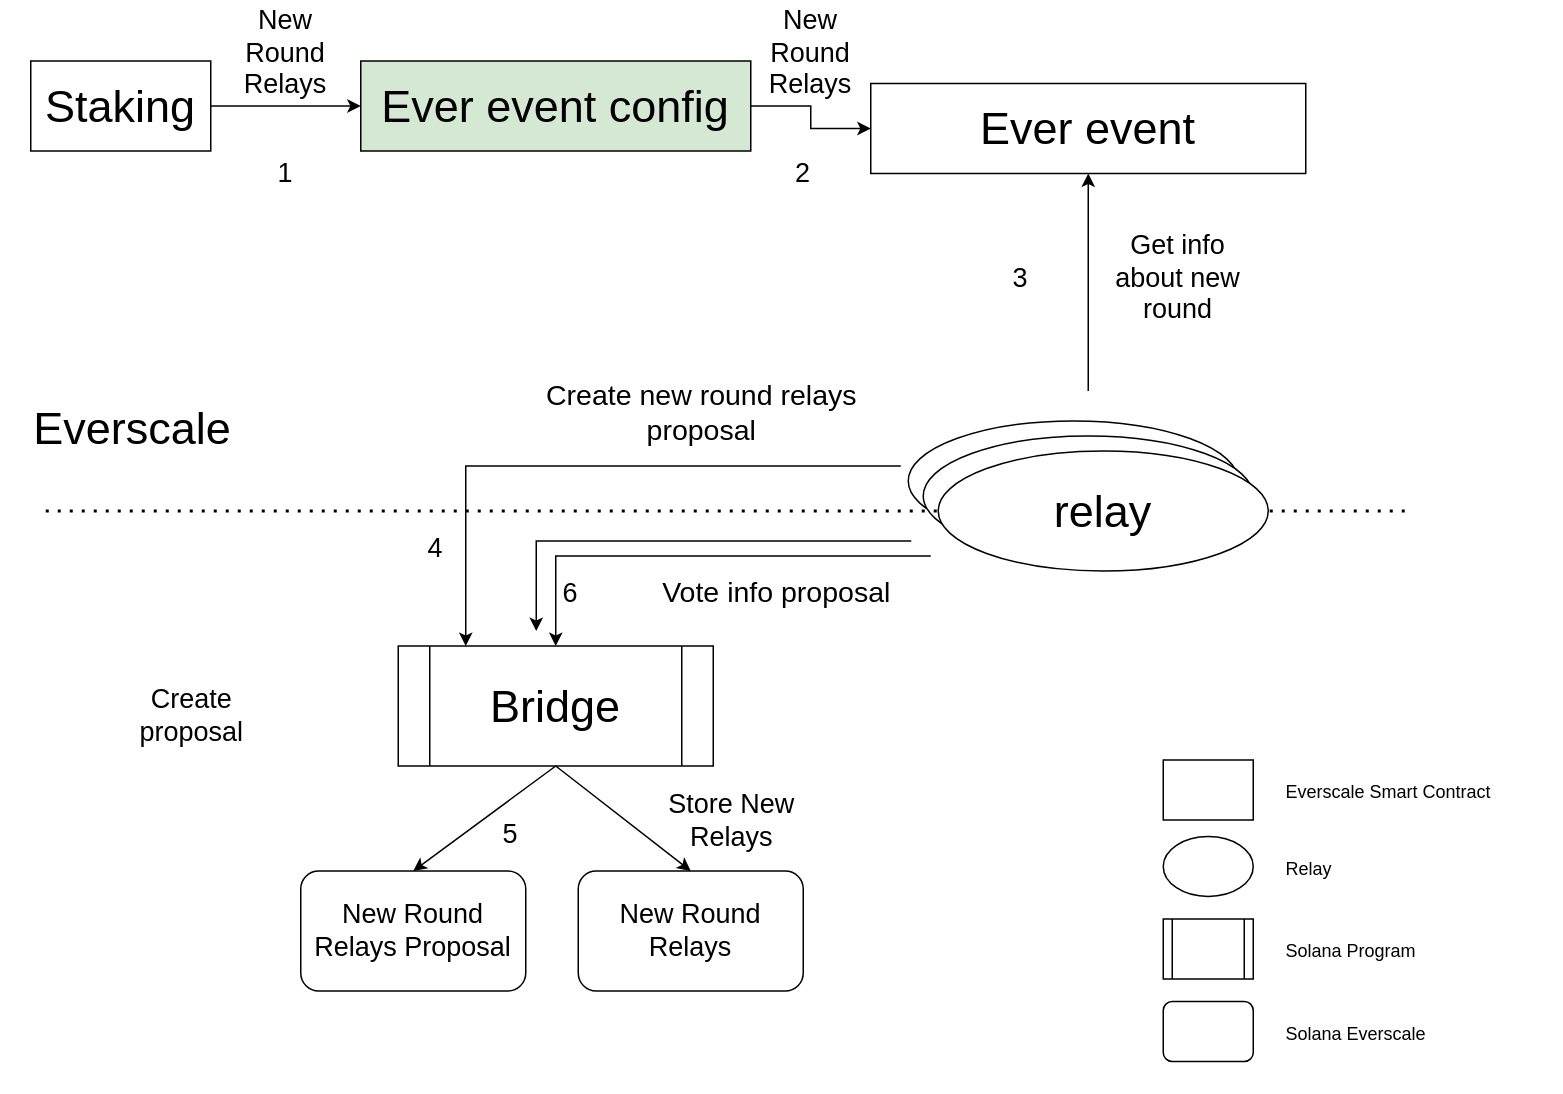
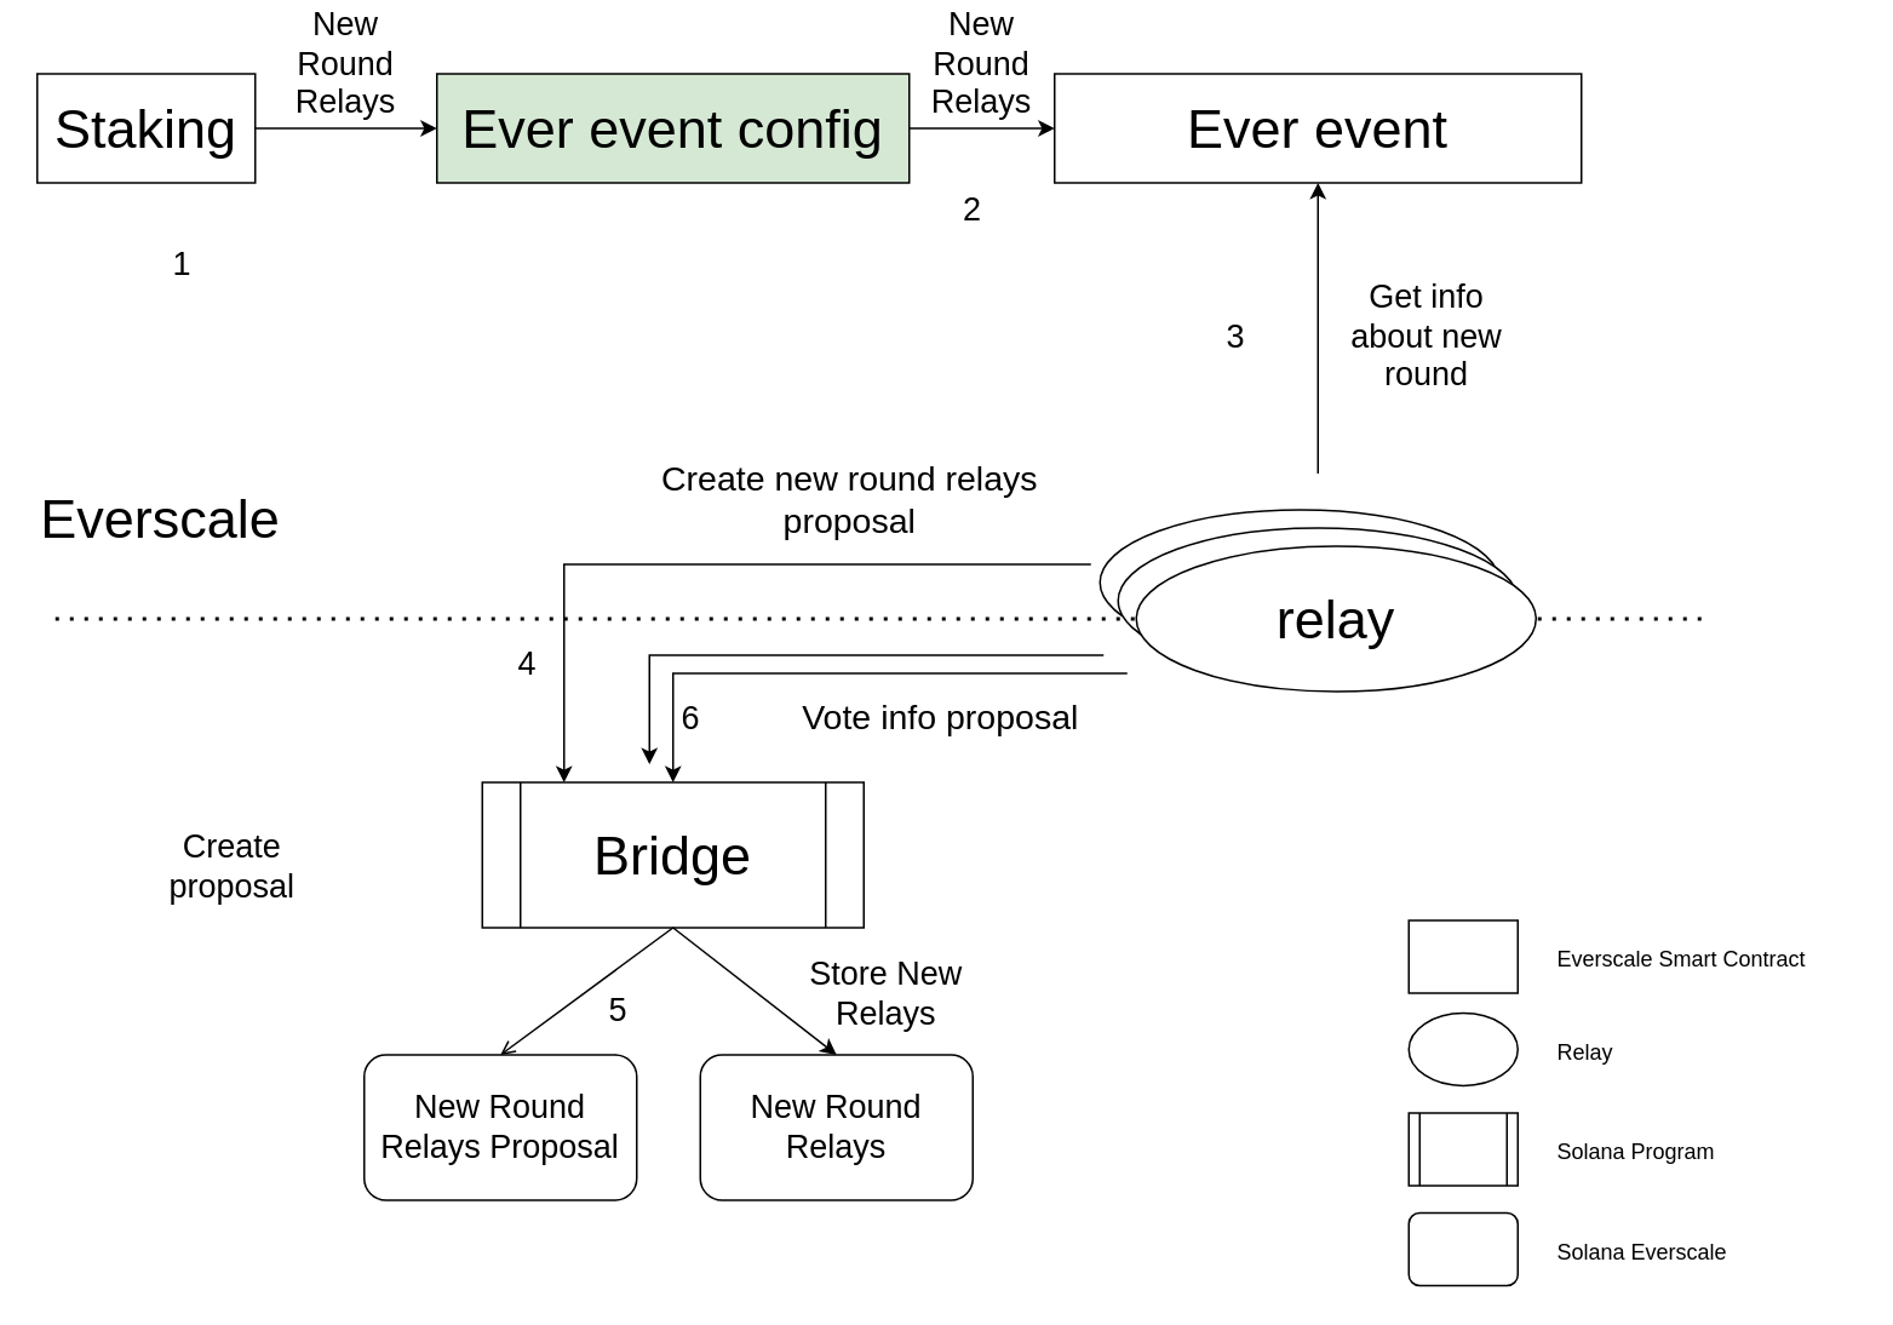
  <mxCell id="0" />
  <mxCell id="1" parent="0" />
  <mxCell id="2" value="&lt;font style=&quot;font-size: 30px&quot;&gt;Bridge&lt;/font&gt;" style="shape=process;whiteSpace=wrap;html=1;backgroundOutline=1;" parent="1" vertex="1"><mxGeometry x="265" y="430" width="210" height="80" as="geometry" /></mxCell>
  <mxCell id="3" style="edgeStyle=orthogonalEdgeStyle;rounded=0;orthogonalLoop=1;jettySize=auto;html=1;entryX=0;entryY=0.5;entryDx=0;entryDy=0;fontSize=30;" parent="1" source="4" target="7" edge="1"><mxGeometry relative="1" as="geometry" /></mxCell>
  <mxCell id="4" value="Staking" style="rounded=0;whiteSpace=wrap;html=1;fontSize=30;" parent="1" vertex="1"><mxGeometry x="20" y="40" width="120" height="60" as="geometry" /></mxCell>
- <mxCell id="5" value="Ever event" style="rounded=0;whiteSpace=wrap;html=1;fontSize=30;" parent="1" vertex="1"><mxGeometry x="580" y="55" width="290" height="60" as="geometry" /></mxCell>
+ <mxCell id="5" value="Ever event" style="rounded=0;whiteSpace=wrap;html=1;fontSize=30;" parent="1" vertex="1"><mxGeometry x="580" y="40" width="290" height="60" as="geometry" /></mxCell>
  <mxCell id="6" style="edgeStyle=orthogonalEdgeStyle;rounded=0;orthogonalLoop=1;jettySize=auto;html=1;entryX=0;entryY=0.5;entryDx=0;entryDy=0;fontSize=30;" parent="1" source="7" target="5" edge="1"><mxGeometry relative="1" as="geometry" /></mxCell>
  <mxCell id="7" value="Ever event config" style="rounded=0;whiteSpace=wrap;html=1;fontSize=30;fillColor=#d5e8d4;" parent="1" vertex="1"><mxGeometry x="240" y="40" width="260" height="60" as="geometry" /></mxCell>
  <mxCell id="8" value="relay" style="ellipse;whiteSpace=wrap;html=1;fontSize=30;" parent="1" vertex="1"><mxGeometry x="605" y="280" width="220" height="80" as="geometry" /></mxCell>
  <mxCell id="9" value="relay" style="ellipse;whiteSpace=wrap;html=1;fontSize=30;" parent="1" vertex="1"><mxGeometry x="615" y="290" width="220" height="80" as="geometry" /></mxCell>
  <mxCell id="10" style="edgeStyle=orthogonalEdgeStyle;rounded=0;orthogonalLoop=1;jettySize=auto;html=1;fontSize=30;" parent="1" target="2" edge="1"><mxGeometry relative="1" as="geometry"><mxPoint x="600" y="310" as="sourcePoint" /><Array as="points"><mxPoint x="310" y="310" /></Array></mxGeometry></mxCell>
  <mxCell id="11" value="" style="endArrow=none;dashed=1;html=1;dashPattern=1 3;strokeWidth=2;rounded=0;fontSize=30;" parent="1" edge="1"><mxGeometry width="50" height="50" relative="1" as="geometry"><mxPoint x="30" y="340" as="sourcePoint" /><mxPoint x="940" y="340" as="targetPoint" /></mxGeometry></mxCell>
  <mxCell id="12" value="Everscale" style="text;html=1;strokeColor=none;fillColor=none;align=center;verticalAlign=middle;whiteSpace=wrap;rounded=0;fontSize=30;" parent="1" vertex="1"><mxGeometry x="58" y="270" width="60" height="30" as="geometry" /></mxCell>
  <mxCell id="13" value="&lt;font style=&quot;font-size: 18px&quot;&gt;New Round Relays&lt;/font&gt;" style="text;html=1;strokeColor=none;fillColor=none;align=center;verticalAlign=middle;whiteSpace=wrap;rounded=0;" parent="1" vertex="1"><mxGeometry x="160" y="20" width="60" height="30" as="geometry" /></mxCell>
  <mxCell id="14" value="" style="endArrow=classic;html=1;rounded=0;entryX=0.5;entryY=1;entryDx=0;entryDy=0;" parent="1" target="5" edge="1"><mxGeometry width="50" height="50" relative="1" as="geometry"><mxPoint x="725" y="260" as="sourcePoint" /><mxPoint x="725" y="190" as="targetPoint" /></mxGeometry></mxCell>
  <mxCell id="15" value="&lt;font style=&quot;font-size: 18px&quot;&gt;New Round Relays&lt;/font&gt;" style="text;html=1;strokeColor=none;fillColor=none;align=center;verticalAlign=middle;whiteSpace=wrap;rounded=0;" parent="1" vertex="1"><mxGeometry x="510" y="20" width="60" height="30" as="geometry" /></mxCell>
  <mxCell id="16" value="&lt;span style=&quot;font-size: 18px&quot;&gt;Get info about new round&lt;br&gt;&lt;/span&gt;" style="text;html=1;strokeColor=none;fillColor=none;align=center;verticalAlign=middle;whiteSpace=wrap;rounded=0;" parent="1" vertex="1"><mxGeometry x="740" y="170" width="90" height="30" as="geometry" /></mxCell>
  <mxCell id="17" value="&lt;span style=&quot;font-size: 19px&quot;&gt;Create new round relays proposal&lt;/span&gt;" style="text;html=1;strokeColor=none;fillColor=none;align=center;verticalAlign=middle;whiteSpace=wrap;rounded=0;" parent="1" vertex="1"><mxGeometry x="360" y="260" width="215" height="30" as="geometry" /></mxCell>
  <mxCell id="18" value="New Round Relays" style="rounded=1;whiteSpace=wrap;html=1;fontSize=18;strokeWidth=1;" parent="1" vertex="1"><mxGeometry x="385" y="580" width="150" height="80" as="geometry" /></mxCell>
  <mxCell id="19" value="" style="endArrow=classic;html=1;rounded=0;fontSize=18;exitX=0.5;exitY=1;exitDx=0;exitDy=0;entryX=0.5;entryY=0;entryDx=0;entryDy=0;" parent="1" source="2" target="18" edge="1"><mxGeometry width="50" height="50" relative="1" as="geometry"><mxPoint x="360" y="570" as="sourcePoint" /><mxPoint x="410" y="520" as="targetPoint" /></mxGeometry></mxCell>
  <mxCell id="20" value="&lt;font style=&quot;font-size: 18px&quot;&gt;Store New Relays&lt;/font&gt;" style="text;html=1;strokeColor=none;fillColor=none;align=center;verticalAlign=middle;whiteSpace=wrap;rounded=0;" parent="1" vertex="1"><mxGeometry x="440" y="532" width="95" height="30" as="geometry" /></mxCell>
  <mxCell id="21" value="" style="rounded=0;whiteSpace=wrap;html=1;fontSize=18;strokeWidth=1;" parent="1" vertex="1"><mxGeometry x="775" y="506" width="60" height="40" as="geometry" /></mxCell>
  <mxCell id="22" value="" style="rounded=1;whiteSpace=wrap;html=1;fontSize=18;strokeWidth=1;" parent="1" vertex="1"><mxGeometry x="775" y="667" width="60" height="40" as="geometry" /></mxCell>
  <mxCell id="23" value="" style="ellipse;whiteSpace=wrap;html=1;fontSize=18;strokeWidth=1;" parent="1" vertex="1"><mxGeometry x="775" y="557" width="60" height="40" as="geometry" /></mxCell>
  <mxCell id="24" value="" style="shape=process;whiteSpace=wrap;html=1;backgroundOutline=1;fontSize=18;strokeWidth=1;" parent="1" vertex="1"><mxGeometry x="775" y="612" width="60" height="40" as="geometry" /></mxCell>
  <mxCell id="25" value="&lt;font style=&quot;font-size: 12px&quot;&gt;Everscale Smart Contract&lt;/font&gt;" style="text;html=1;strokeColor=none;fillColor=none;align=left;verticalAlign=middle;whiteSpace=wrap;rounded=0;fontSize=18;" parent="1" vertex="1"><mxGeometry x="855" y="511" width="165" height="30" as="geometry" /></mxCell>
  <mxCell id="26" value="&lt;font style=&quot;font-size: 12px&quot;&gt;Relay&lt;/font&gt;" style="text;html=1;strokeColor=none;fillColor=none;align=left;verticalAlign=middle;whiteSpace=wrap;rounded=0;fontSize=18;" parent="1" vertex="1"><mxGeometry x="855" y="562" width="165" height="30" as="geometry" /></mxCell>
  <mxCell id="27" value="&lt;font style=&quot;font-size: 12px&quot;&gt;Solana Program&lt;/font&gt;" style="text;html=1;strokeColor=none;fillColor=none;align=left;verticalAlign=middle;whiteSpace=wrap;rounded=0;fontSize=18;" parent="1" vertex="1"><mxGeometry x="855" y="617" width="165" height="30" as="geometry" /></mxCell>
  <mxCell id="28" value="&lt;font style=&quot;font-size: 12px&quot;&gt;Solana Everscale&lt;/font&gt;" style="text;html=1;strokeColor=none;fillColor=none;align=left;verticalAlign=middle;whiteSpace=wrap;rounded=0;fontSize=18;" parent="1" vertex="1"><mxGeometry x="855" y="672" width="165" height="30" as="geometry" /></mxCell>
  <mxCell id="29" value="relay" style="ellipse;whiteSpace=wrap;html=1;fontSize=30;" parent="1" vertex="1"><mxGeometry x="625" y="300" width="220" height="80" as="geometry" /></mxCell>
- <mxCell id="30" value="&lt;font style=&quot;font-size: 18px&quot;&gt;1&lt;/font&gt;" style="text;html=1;strokeColor=none;fillColor=none;align=center;verticalAlign=middle;whiteSpace=wrap;rounded=0;" parent="1" vertex="1"><mxGeometry x="160" y="100" width="60" height="30" as="geometry" /></mxCell>
+ <mxCell id="30" value="&lt;font style=&quot;font-size: 18px&quot;&gt;1&lt;/font&gt;" style="text;html=1;strokeColor=none;fillColor=none;align=center;verticalAlign=middle;whiteSpace=wrap;rounded=0;" parent="1" vertex="1"><mxGeometry x="70" y="130" width="60" height="30" as="geometry" /></mxCell>
  <mxCell id="31" value="&lt;font style=&quot;font-size: 18px&quot;&gt;2&lt;/font&gt;" style="text;html=1;strokeColor=none;fillColor=none;align=center;verticalAlign=middle;whiteSpace=wrap;rounded=0;" parent="1" vertex="1"><mxGeometry x="505" y="100" width="60" height="30" as="geometry" /></mxCell>
  <mxCell id="32" value="&lt;font style=&quot;font-size: 18px&quot;&gt;3&lt;/font&gt;" style="text;html=1;strokeColor=none;fillColor=none;align=center;verticalAlign=middle;whiteSpace=wrap;rounded=0;" parent="1" vertex="1"><mxGeometry x="650" y="170" width="60" height="30" as="geometry" /></mxCell>
  <mxCell id="33" value="&lt;font style=&quot;font-size: 18px&quot;&gt;4&lt;/font&gt;" style="text;html=1;strokeColor=none;fillColor=none;align=center;verticalAlign=middle;whiteSpace=wrap;rounded=0;" parent="1" vertex="1"><mxGeometry x="260" y="350" width="60" height="30" as="geometry" /></mxCell>
  <mxCell id="34" value="New Round &lt;br&gt;Relays Proposal" style="rounded=1;whiteSpace=wrap;html=1;fontSize=18;strokeWidth=1;" parent="1" vertex="1"><mxGeometry x="200" y="580" width="150" height="80" as="geometry" /></mxCell>
  <mxCell id="35" value="&lt;font style=&quot;font-size: 18px&quot;&gt;Create proposal&lt;/font&gt;" style="text;html=1;strokeColor=none;fillColor=none;align=center;verticalAlign=middle;whiteSpace=wrap;rounded=0;" parent="1" vertex="1"><mxGeometry x="80" y="462" width="95" height="30" as="geometry" /></mxCell>
  <mxCell id="36" value="&lt;font style=&quot;font-size: 18px&quot;&gt;5&lt;/font&gt;" style="text;html=1;strokeColor=none;fillColor=none;align=center;verticalAlign=middle;whiteSpace=wrap;rounded=0;" parent="1" vertex="1"><mxGeometry x="310" y="541" width="60" height="30" as="geometry" /></mxCell>
- <mxCell id="37" value="" style="endArrow=classic;html=1;rounded=0;fontSize=18;entryX=0.5;entryY=0;entryDx=0;entryDy=0;exitX=0.5;exitY=1;exitDx=0;exitDy=0;" parent="1" source="2" target="34" edge="1"><mxGeometry width="50" height="50" relative="1" as="geometry"><mxPoint x="360" y="520" as="sourcePoint" /><mxPoint x="470" y="590" as="targetPoint" /></mxGeometry></mxCell>
+ <mxCell id="37" value="" style="endArrow=open;html=1;rounded=0;fontSize=18;entryX=0.5;entryY=0;entryDx=0;entryDy=0;exitX=0.5;exitY=1;exitDx=0;exitDy=0;" parent="1" source="2" target="34" edge="1"><mxGeometry width="50" height="50" relative="1" as="geometry"><mxPoint x="360" y="520" as="sourcePoint" /><mxPoint x="470" y="590" as="targetPoint" /></mxGeometry></mxCell>
  <mxCell id="38" style="edgeStyle=orthogonalEdgeStyle;rounded=0;orthogonalLoop=1;jettySize=auto;html=1;fontSize=30;" edge="1" parent="1"><mxGeometry relative="1" as="geometry"><mxPoint x="620" y="370" as="sourcePoint" /><Array as="points"><mxPoint x="370" y="370" /><mxPoint x="370" y="430" /></Array><mxPoint x="370" y="430" as="targetPoint" /></mxGeometry></mxCell>
  <mxCell id="39" style="edgeStyle=orthogonalEdgeStyle;rounded=0;orthogonalLoop=1;jettySize=auto;html=1;fontSize=30;" edge="1" parent="1"><mxGeometry relative="1" as="geometry"><mxPoint x="607" y="360" as="sourcePoint" /><Array as="points"><mxPoint x="357" y="360" /><mxPoint x="357" y="420" /></Array><mxPoint x="357" y="420" as="targetPoint" /></mxGeometry></mxCell>
  <mxCell id="40" value="&lt;span style=&quot;font-size: 19px&quot;&gt;Vote info proposal&lt;/span&gt;" style="text;html=1;strokeColor=none;fillColor=none;align=center;verticalAlign=middle;whiteSpace=wrap;rounded=0;" vertex="1" parent="1"><mxGeometry x="410" y="380" width="215" height="30" as="geometry" /></mxCell>
  <mxCell id="41" value="&lt;font style=&quot;font-size: 18px&quot;&gt;6&lt;/font&gt;" style="text;html=1;strokeColor=none;fillColor=none;align=center;verticalAlign=middle;whiteSpace=wrap;rounded=0;" vertex="1" parent="1"><mxGeometry x="350" y="380" width="60" height="30" as="geometry" /></mxCell>
